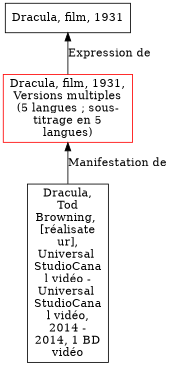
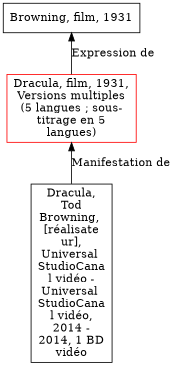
  digraph {
    rankdir=BT
    node [align=left shape=rect]
    n1 [color=red label="Dracula, film, 1931,\nVersions multiples\n(5 langues ; sous-\ntitrage en 5\nlangues)"]
-   n2 [label="Dracula, film, 1931"]
+   n2 [label="Browning, film, 1931"]
    n3 [label="Dracula,\nTod\nBrowning, \n[réalisate\nur],\nUniversal \nStudioCana\nl vidéo -\nUniversal \nStudioCana\nl vidéo,\n2014 -\n2014, 1 BD\nvidéo"]
    n1 -> n2 [label="Expression de"]
    n3 -> n1 [label="Manifestation de"]
  }
